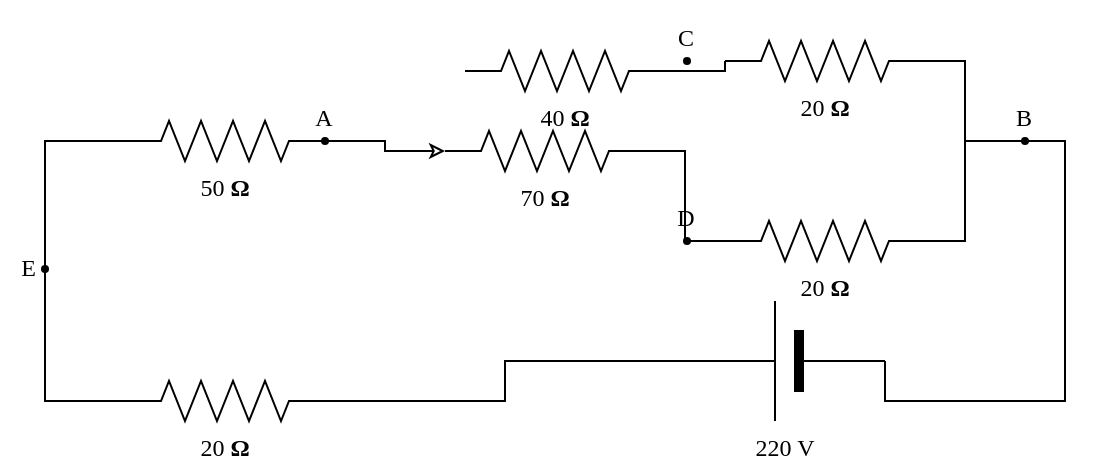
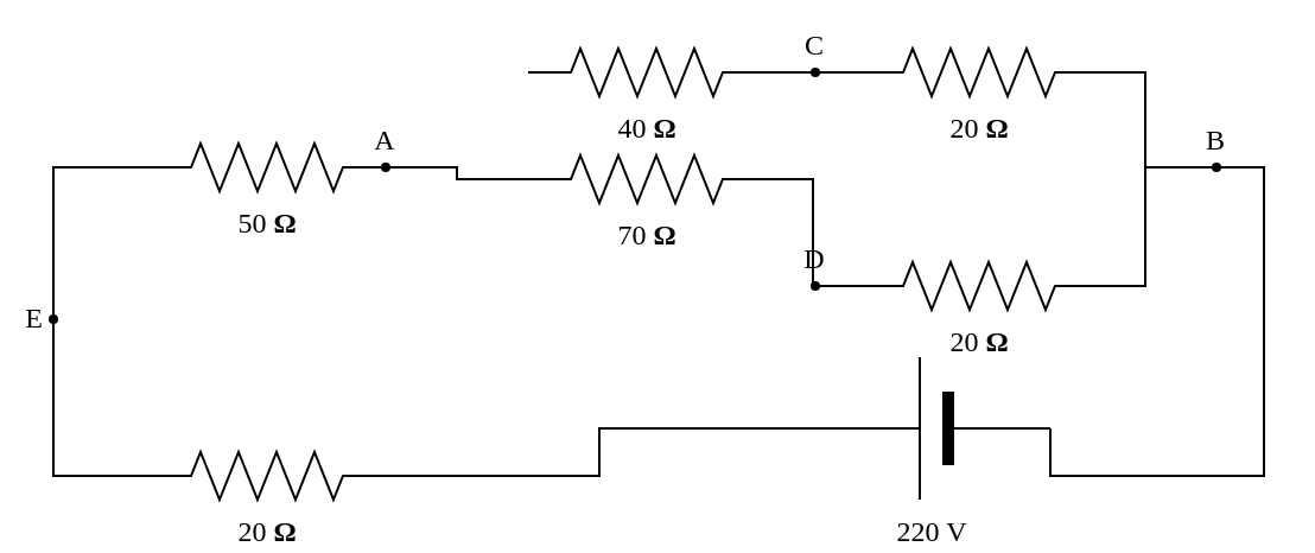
  <mxCell id="0" />
  <mxCell id="1" parent="0" />
  <mxCell id="2" style="edgeStyle=orthogonalEdgeStyle;rounded=0;html=1;exitX=1;exitY=0.5;exitPerimeter=0;entryX=0;entryY=0.5;entryPerimeter=0;labelBackgroundColor=none;startArrow=none;startFill=0;startSize=5;endArrow=none;endFill=0;endSize=5;jettySize=auto;orthogonalLoop=1;strokeColor=#000000;strokeWidth=1;fontFamily=Verdana;fontSize=12;fontColor=#000000;" parent="1" source="3" target="5" edge="1"><mxGeometry relative="1" as="geometry" /></mxCell>
- <mxCell id="3" value="40&amp;nbsp;&lt;b&gt;Ω&lt;/b&gt;" style="verticalLabelPosition=bottom;shadow=0;dashed=0;align=center;fillColor=#ffffff;html=1;verticalAlign=top;strokeWidth=1;shape=mxgraph.electrical.resistors.resistor_2;rounded=1;comic=0;labelBackgroundColor=none;fontFamily=Verdana;fontSize=12;fontColor=#000000;" parent="1" vertex="1"><mxGeometry x="232" y="25" width="100" height="20" as="geometry" /></mxCell>
+ <mxCell id="3" value="40&amp;nbsp;&lt;b&gt;Ω&lt;/b&gt;" style="verticalLabelPosition=bottom;shadow=0;dashed=0;align=center;fillColor=#ffffff;html=1;verticalAlign=top;strokeWidth=1;shape=mxgraph.electrical.resistors.resistor_2;rounded=1;comic=0;labelBackgroundColor=none;fontFamily=Verdana;fontSize=12;fontColor=#000000;" parent="1" vertex="1"><mxGeometry x="222" y="20" width="100" height="20" as="geometry" /></mxCell>
  <mxCell id="4" style="edgeStyle=orthogonalEdgeStyle;rounded=0;html=1;exitX=1;exitY=0.5;exitPerimeter=0;labelBackgroundColor=none;startArrow=none;startFill=0;startSize=5;endArrow=none;endFill=0;endSize=5;jettySize=auto;orthogonalLoop=1;strokeColor=#000000;strokeWidth=1;fontFamily=Verdana;fontSize=12;fontColor=#000000;" parent="1" source="5" edge="1"><mxGeometry relative="1" as="geometry"><mxPoint x="512" y="70" as="targetPoint" /><Array as="points"><mxPoint x="482" y="30" /><mxPoint x="482" y="70" /></Array></mxGeometry></mxCell>
  <mxCell id="5" value="20&amp;nbsp;&lt;b&gt;Ω&lt;/b&gt;" style="verticalLabelPosition=bottom;shadow=0;dashed=0;align=center;fillColor=#ffffff;html=1;verticalAlign=top;strokeWidth=1;shape=mxgraph.electrical.resistors.resistor_2;rounded=1;comic=0;labelBackgroundColor=none;fontFamily=Verdana;fontSize=12;fontColor=#000000;" parent="1" vertex="1"><mxGeometry x="362" y="20" width="100" height="20" as="geometry" /></mxCell>
  <mxCell id="6" style="edgeStyle=orthogonalEdgeStyle;rounded=0;html=1;exitX=1;exitY=0.5;exitPerimeter=0;entryX=0;entryY=0.5;entryPerimeter=0;labelBackgroundColor=none;startArrow=none;startFill=0;startSize=5;endArrow=none;endFill=0;endSize=5;jettySize=auto;orthogonalLoop=1;strokeColor=#000000;strokeWidth=1;fontFamily=Verdana;fontSize=12;fontColor=#000000;" parent="1" source="7" target="9" edge="1"><mxGeometry relative="1" as="geometry" /></mxCell>
  <mxCell id="7" value="70&amp;nbsp;&lt;b&gt;Ω&lt;/b&gt;" style="verticalLabelPosition=bottom;shadow=0;dashed=0;align=center;fillColor=#ffffff;html=1;verticalAlign=top;strokeWidth=1;shape=mxgraph.electrical.resistors.resistor_2;rounded=1;comic=0;labelBackgroundColor=none;fontFamily=Verdana;fontSize=12;fontColor=#000000;" parent="1" vertex="1"><mxGeometry x="222" y="65" width="100" height="20" as="geometry" /></mxCell>
  <mxCell id="8" style="edgeStyle=orthogonalEdgeStyle;rounded=0;html=1;exitX=1;exitY=0.5;exitPerimeter=0;labelBackgroundColor=none;startArrow=none;startFill=0;startSize=5;endArrow=none;endFill=0;endSize=5;jettySize=auto;orthogonalLoop=1;strokeColor=#000000;strokeWidth=1;fontFamily=Verdana;fontSize=12;fontColor=#000000;" parent="1" source="9" edge="1"><mxGeometry relative="1" as="geometry"><mxPoint x="512" y="70" as="targetPoint" /><Array as="points"><mxPoint x="482" y="120" /><mxPoint x="482" y="70" /></Array></mxGeometry></mxCell>
  <mxCell id="9" value="20&amp;nbsp;&lt;b&gt;Ω&lt;/b&gt;" style="verticalLabelPosition=bottom;shadow=0;dashed=0;align=center;fillColor=#ffffff;html=1;verticalAlign=top;strokeWidth=1;shape=mxgraph.electrical.resistors.resistor_2;rounded=1;comic=0;labelBackgroundColor=none;fontFamily=Verdana;fontSize=12;fontColor=#000000;" parent="1" vertex="1"><mxGeometry x="362" y="110" width="100" height="20" as="geometry" /></mxCell>
- <mxCell id="10" style="edgeStyle=orthogonalEdgeStyle;rounded=0;html=1;exitX=1;exitY=0.5;exitPerimeter=0;entryX=0;entryY=0.5;entryPerimeter=0;labelBackgroundColor=none;startArrow=none;startFill=0;startSize=5;endArrow=classic;endFill=0;endSize=5;jettySize=auto;orthogonalLoop=1;strokeColor=#000000;strokeWidth=1;fontFamily=Verdana;fontSize=12;fontColor=#000000;" parent="1" source="11" target="7" edge="1"><mxGeometry relative="1" as="geometry" /></mxCell>
+ <mxCell id="10" style="edgeStyle=orthogonalEdgeStyle;rounded=0;html=1;exitX=1;exitY=0.5;exitPerimeter=0;entryX=0;entryY=0.5;entryPerimeter=0;labelBackgroundColor=none;startArrow=none;startFill=0;startSize=5;endArrow=none;endFill=0;endSize=5;jettySize=auto;orthogonalLoop=1;strokeColor=#000000;strokeWidth=1;fontFamily=Verdana;fontSize=12;fontColor=#000000;" parent="1" source="11" target="7" edge="1"><mxGeometry relative="1" as="geometry" /></mxCell>
  <mxCell id="11" value="50&amp;nbsp;&lt;b&gt;Ω&lt;/b&gt;" style="verticalLabelPosition=bottom;shadow=0;dashed=0;align=center;fillColor=#ffffff;html=1;verticalAlign=top;strokeWidth=1;shape=mxgraph.electrical.resistors.resistor_2;rounded=1;comic=0;labelBackgroundColor=none;fontFamily=Verdana;fontSize=12;fontColor=#000000;" parent="1" vertex="1"><mxGeometry x="62" y="60" width="100" height="20" as="geometry" /></mxCell>
  <mxCell id="12" style="edgeStyle=orthogonalEdgeStyle;rounded=0;html=1;exitX=0;exitY=0.5;exitPerimeter=0;entryX=0;entryY=0.5;entryPerimeter=0;labelBackgroundColor=none;startArrow=none;startFill=0;startSize=5;endArrow=none;endFill=0;endSize=5;jettySize=auto;orthogonalLoop=1;strokeColor=#000000;strokeWidth=1;fontFamily=Verdana;fontSize=12;fontColor=#000000;" parent="1" source="13" target="11" edge="1"><mxGeometry relative="1" as="geometry"><Array as="points"><mxPoint x="22" y="200" /><mxPoint x="22" y="70" /></Array></mxGeometry></mxCell>
  <mxCell id="13" value="20&amp;nbsp;&lt;b&gt;Ω&lt;/b&gt;" style="verticalLabelPosition=bottom;shadow=0;dashed=0;align=center;fillColor=#ffffff;html=1;verticalAlign=top;strokeWidth=1;shape=mxgraph.electrical.resistors.resistor_2;rounded=1;comic=0;labelBackgroundColor=none;fontFamily=Verdana;fontSize=12;fontColor=#000000;" parent="1" vertex="1"><mxGeometry x="62" y="190" width="100" height="20" as="geometry" /></mxCell>
  <mxCell id="14" style="edgeStyle=orthogonalEdgeStyle;rounded=0;html=1;exitX=1;exitY=0.5;exitPerimeter=0;entryX=1;entryY=0.5;entryPerimeter=0;labelBackgroundColor=none;startArrow=none;startFill=0;startSize=5;endArrow=none;endFill=0;endSize=5;jettySize=auto;orthogonalLoop=1;strokeColor=#000000;strokeWidth=1;fontFamily=Verdana;fontSize=12;fontColor=#000000;" parent="1" source="16" target="13" edge="1"><mxGeometry relative="1" as="geometry" /></mxCell>
  <mxCell id="15" style="edgeStyle=orthogonalEdgeStyle;rounded=0;html=1;exitX=0;exitY=0.5;exitPerimeter=0;labelBackgroundColor=none;startArrow=none;startFill=0;startSize=5;endArrow=none;endFill=0;endSize=5;jettySize=auto;orthogonalLoop=1;strokeColor=#000000;strokeWidth=1;fontFamily=Verdana;fontSize=12;fontColor=#000000;" parent="1" source="16" edge="1"><mxGeometry relative="1" as="geometry"><mxPoint x="512" y="70" as="targetPoint" /><Array as="points"><mxPoint x="532" y="200" /><mxPoint x="532" y="70" /></Array></mxGeometry></mxCell>
  <mxCell id="16" value="220 V" style="verticalLabelPosition=bottom;shadow=0;dashed=0;align=center;fillColor=#000000;strokeColor=#000000;html=1;verticalAlign=top;strokeWidth=1;shape=mxgraph.electrical.miscellaneous.monocell_battery;rounded=1;comic=0;labelBackgroundColor=none;fontFamily=Verdana;fontSize=12;fontColor=#000000;flipH=1;" parent="1" vertex="1"><mxGeometry x="342" y="150" width="100" height="60" as="geometry" /></mxCell>
  <mxCell id="17" value="A" style="ellipse;whiteSpace=wrap;html=1;rounded=1;shadow=0;comic=0;labelBackgroundColor=none;strokeColor=none;strokeWidth=2;fillColor=#000000;fontFamily=Verdana;fontSize=12;fontColor=#000000;align=center;labelPosition=center;verticalLabelPosition=top;verticalAlign=bottom;" parent="1" vertex="1"><mxGeometry x="160" y="68" width="4" height="4" as="geometry" /></mxCell>
  <mxCell id="18" value="C" style="ellipse;whiteSpace=wrap;html=1;rounded=1;shadow=0;comic=0;labelBackgroundColor=none;strokeColor=none;strokeWidth=2;fillColor=#000000;fontFamily=Verdana;fontSize=12;fontColor=#000000;align=center;labelPosition=center;verticalLabelPosition=top;verticalAlign=bottom;" parent="1" vertex="1"><mxGeometry x="341" y="28" width="4" height="4" as="geometry" /></mxCell>
  <mxCell id="19" value="D" style="ellipse;whiteSpace=wrap;html=1;rounded=1;shadow=0;comic=0;labelBackgroundColor=none;strokeColor=none;strokeWidth=2;fillColor=#000000;fontFamily=Verdana;fontSize=12;fontColor=#000000;align=center;labelPosition=center;verticalLabelPosition=top;verticalAlign=bottom;" parent="1" vertex="1"><mxGeometry x="341" y="118" width="4" height="4" as="geometry" /></mxCell>
  <mxCell id="20" value="B" style="ellipse;whiteSpace=wrap;html=1;rounded=1;shadow=0;comic=0;labelBackgroundColor=none;strokeColor=none;strokeWidth=2;fillColor=#000000;fontFamily=Verdana;fontSize=12;fontColor=#000000;align=center;labelPosition=center;verticalLabelPosition=top;verticalAlign=bottom;" parent="1" vertex="1"><mxGeometry x="510" y="68" width="4" height="4" as="geometry" /></mxCell>
  <mxCell id="21" value="E" style="ellipse;whiteSpace=wrap;html=1;rounded=1;shadow=0;comic=0;labelBackgroundColor=none;strokeColor=none;strokeWidth=2;fillColor=#000000;fontFamily=Verdana;fontSize=12;fontColor=#000000;align=right;labelPosition=left;verticalLabelPosition=middle;verticalAlign=middle;" parent="1" vertex="1"><mxGeometry x="20" y="132" width="4" height="4" as="geometry" /></mxCell>
